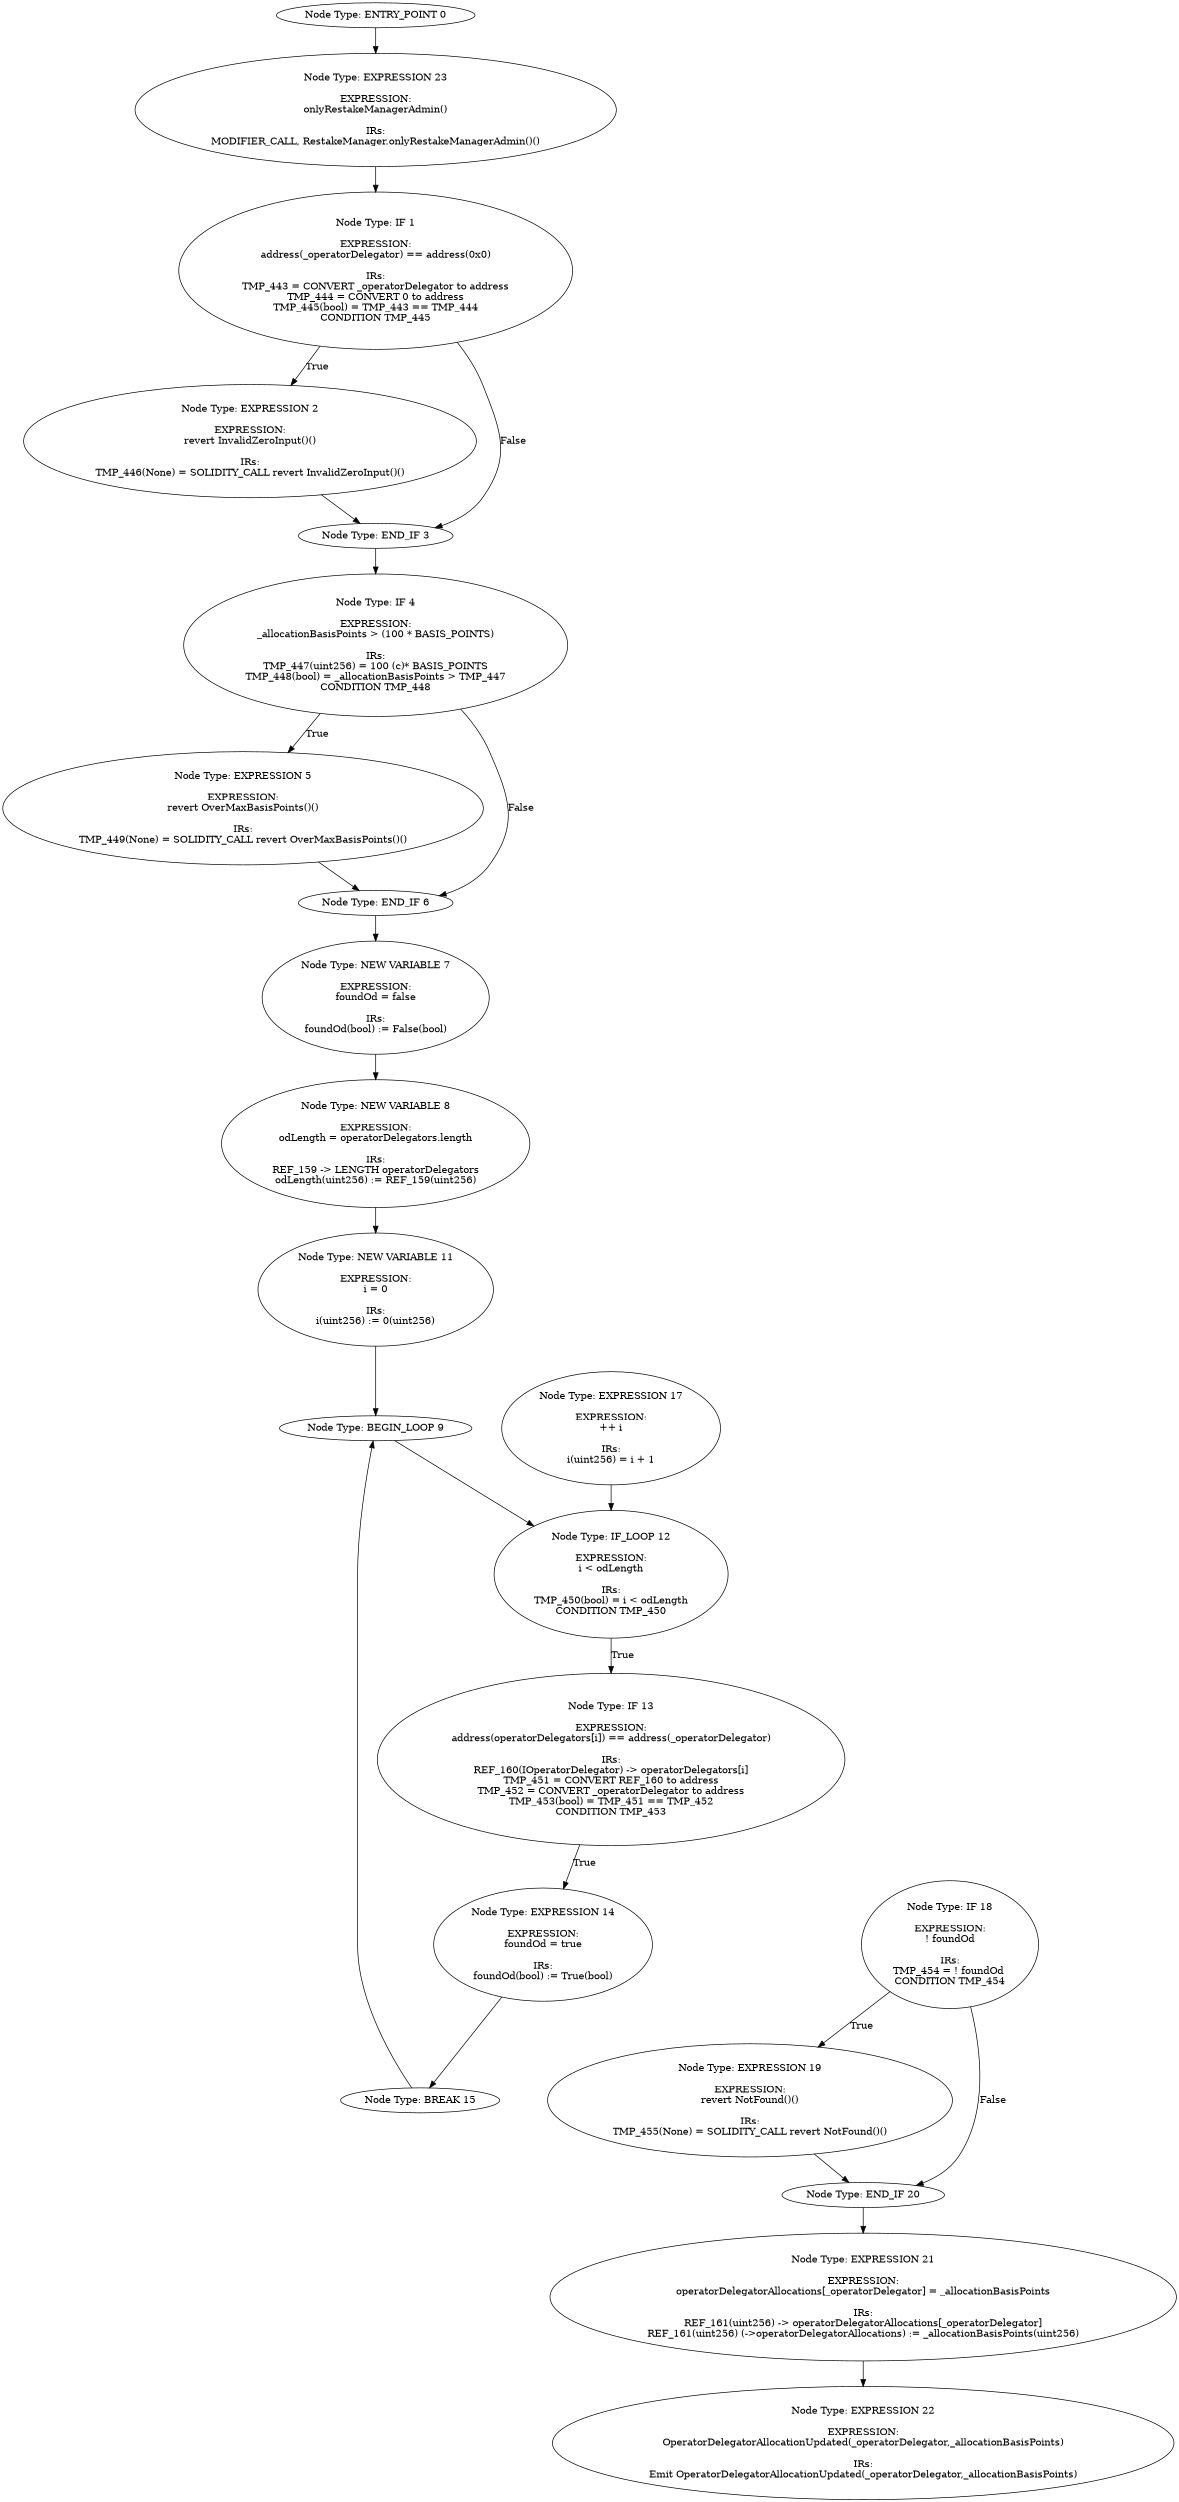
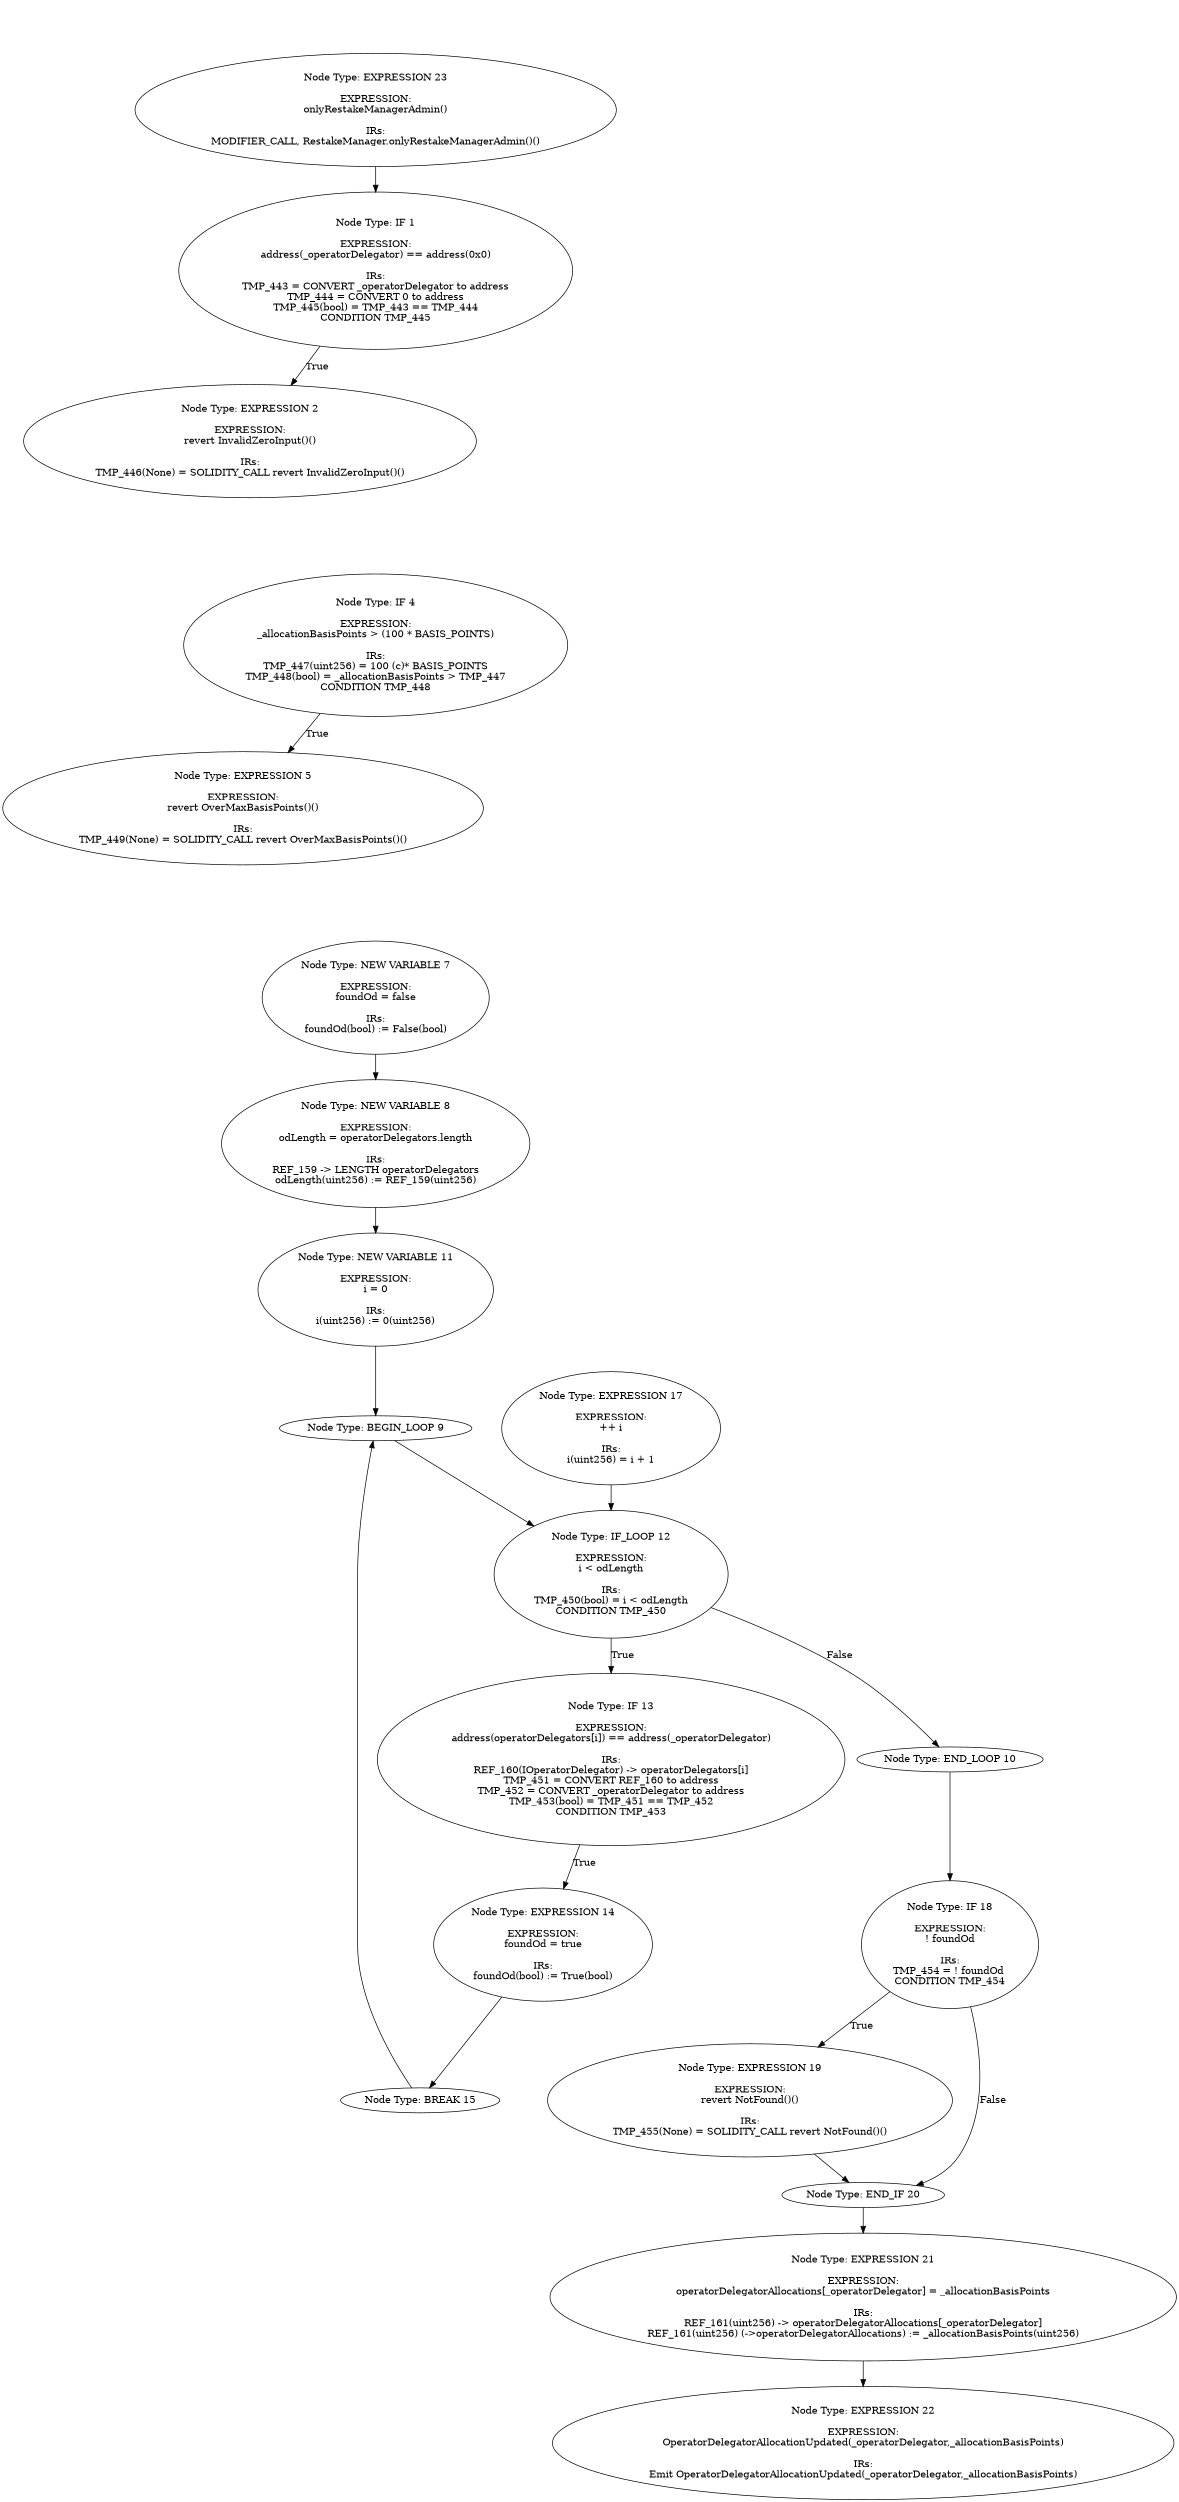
  digraph {
-   n1 [label="Node Type: ENTRY_POINT 0\n"]
    n2 [label="Node Type: EXPRESSION 23\n\nEXPRESSION:\nonlyRestakeManagerAdmin()\n\nIRs:\nMODIFIER_CALL, RestakeManager.onlyRestakeManagerAdmin()()"]
    n3 [label="Node Type: IF 1\n\nEXPRESSION:\naddress(_operatorDelegator) == address(0x0)\n\nIRs:\nTMP_443 = CONVERT _operatorDelegator to address\nTMP_444 = CONVERT 0 to address\nTMP_445(bool) = TMP_443 == TMP_444\nCONDITION TMP_445"]
    n4 [label="Node Type: EXPRESSION 2\n\nEXPRESSION:\nrevert InvalidZeroInput()()\n\nIRs:\nTMP_446(None) = SOLIDITY_CALL revert InvalidZeroInput()()"]
-   n5 [label="Node Type: END_IF 3\n"]
    n6 [label="Node Type: IF 4\n\nEXPRESSION:\n_allocationBasisPoints > (100 * BASIS_POINTS)\n\nIRs:\nTMP_447(uint256) = 100 (c)* BASIS_POINTS\nTMP_448(bool) = _allocationBasisPoints > TMP_447\nCONDITION TMP_448"]
    n7 [label="Node Type: EXPRESSION 5\n\nEXPRESSION:\nrevert OverMaxBasisPoints()()\n\nIRs:\nTMP_449(None) = SOLIDITY_CALL revert OverMaxBasisPoints()()"]
-   n8 [label="Node Type: END_IF 6\n"]
    n9 [label="Node Type: NEW VARIABLE 7\n\nEXPRESSION:\nfoundOd = false\n\nIRs:\nfoundOd(bool) := False(bool)"]
    n10 [label="Node Type: NEW VARIABLE 8\n\nEXPRESSION:\nodLength = operatorDelegators.length\n\nIRs:\nREF_159 -> LENGTH operatorDelegators\nodLength(uint256) := REF_159(uint256)"]
    n11 [label="Node Type: NEW VARIABLE 11\n\nEXPRESSION:\ni = 0\n\nIRs:\ni(uint256) := 0(uint256)"]
    n12 [label="Node Type: BEGIN_LOOP 9\n"]
    n13 [label="Node Type: IF_LOOP 12\n\nEXPRESSION:\ni < odLength\n\nIRs:\nTMP_450(bool) = i < odLength\nCONDITION TMP_450"]
+   n14 [label="Node Type: END_LOOP 10\n"]
    n15 [label="Node Type: IF 13\n\nEXPRESSION:\naddress(operatorDelegators[i]) == address(_operatorDelegator)\n\nIRs:\nREF_160(IOperatorDelegator) -> operatorDelegators[i]\nTMP_451 = CONVERT REF_160 to address\nTMP_452 = CONVERT _operatorDelegator to address\nTMP_453(bool) = TMP_451 == TMP_452\nCONDITION TMP_453"]
    n16 [label="Node Type: IF 18\n\nEXPRESSION:\n! foundOd\n\nIRs:\nTMP_454 = ! foundOd \nCONDITION TMP_454"]
    n17 [label="Node Type: EXPRESSION 14\n\nEXPRESSION:\nfoundOd = true\n\nIRs:\nfoundOd(bool) := True(bool)"]
    n18 [label="Node Type: EXPRESSION 19\n\nEXPRESSION:\nrevert NotFound()()\n\nIRs:\nTMP_455(None) = SOLIDITY_CALL revert NotFound()()"]
    n19 [label="Node Type: END_IF 20\n"]
    n20 [label="Node Type: EXPRESSION 21\n\nEXPRESSION:\noperatorDelegatorAllocations[_operatorDelegator] = _allocationBasisPoints\n\nIRs:\nREF_161(uint256) -> operatorDelegatorAllocations[_operatorDelegator]\nREF_161(uint256) (->operatorDelegatorAllocations) := _allocationBasisPoints(uint256)"]
    n21 [label="Node Type: BREAK 15\n"]
    n22 [label="Node Type: EXPRESSION 17\n\nEXPRESSION:\n++ i\n\nIRs:\ni(uint256) = i + 1"]
    n23 [label="Node Type: EXPRESSION 22\n\nEXPRESSION:\nOperatorDelegatorAllocationUpdated(_operatorDelegator,_allocationBasisPoints)\n\nIRs:\nEmit OperatorDelegatorAllocationUpdated(_operatorDelegator,_allocationBasisPoints)"]
-   n1 -> n2
    n2 -> n3
    n3 -> n4 [label=True]
-   n3 -> n5 [label=False]
-   n4 -> n5
-   n5 -> n6
    n6 -> n7 [label=True]
-   n6 -> n8 [label=False]
-   n7 -> n8
-   n8 -> n9
    n9 -> n10
    n10 -> n11
    n11 -> n12
    n12 -> n13
+   n13 -> n14 [label=False]
    n13 -> n15 [label=True]
+   n14 -> n16
    n15 -> n17 [label=True]
    n16 -> n18 [label=True]
    n16 -> n19 [label=False]
    n17 -> n21
    n18 -> n19
    n19 -> n20
    n20 -> n23
    n21 -> n12
    n22 -> n13
  }
